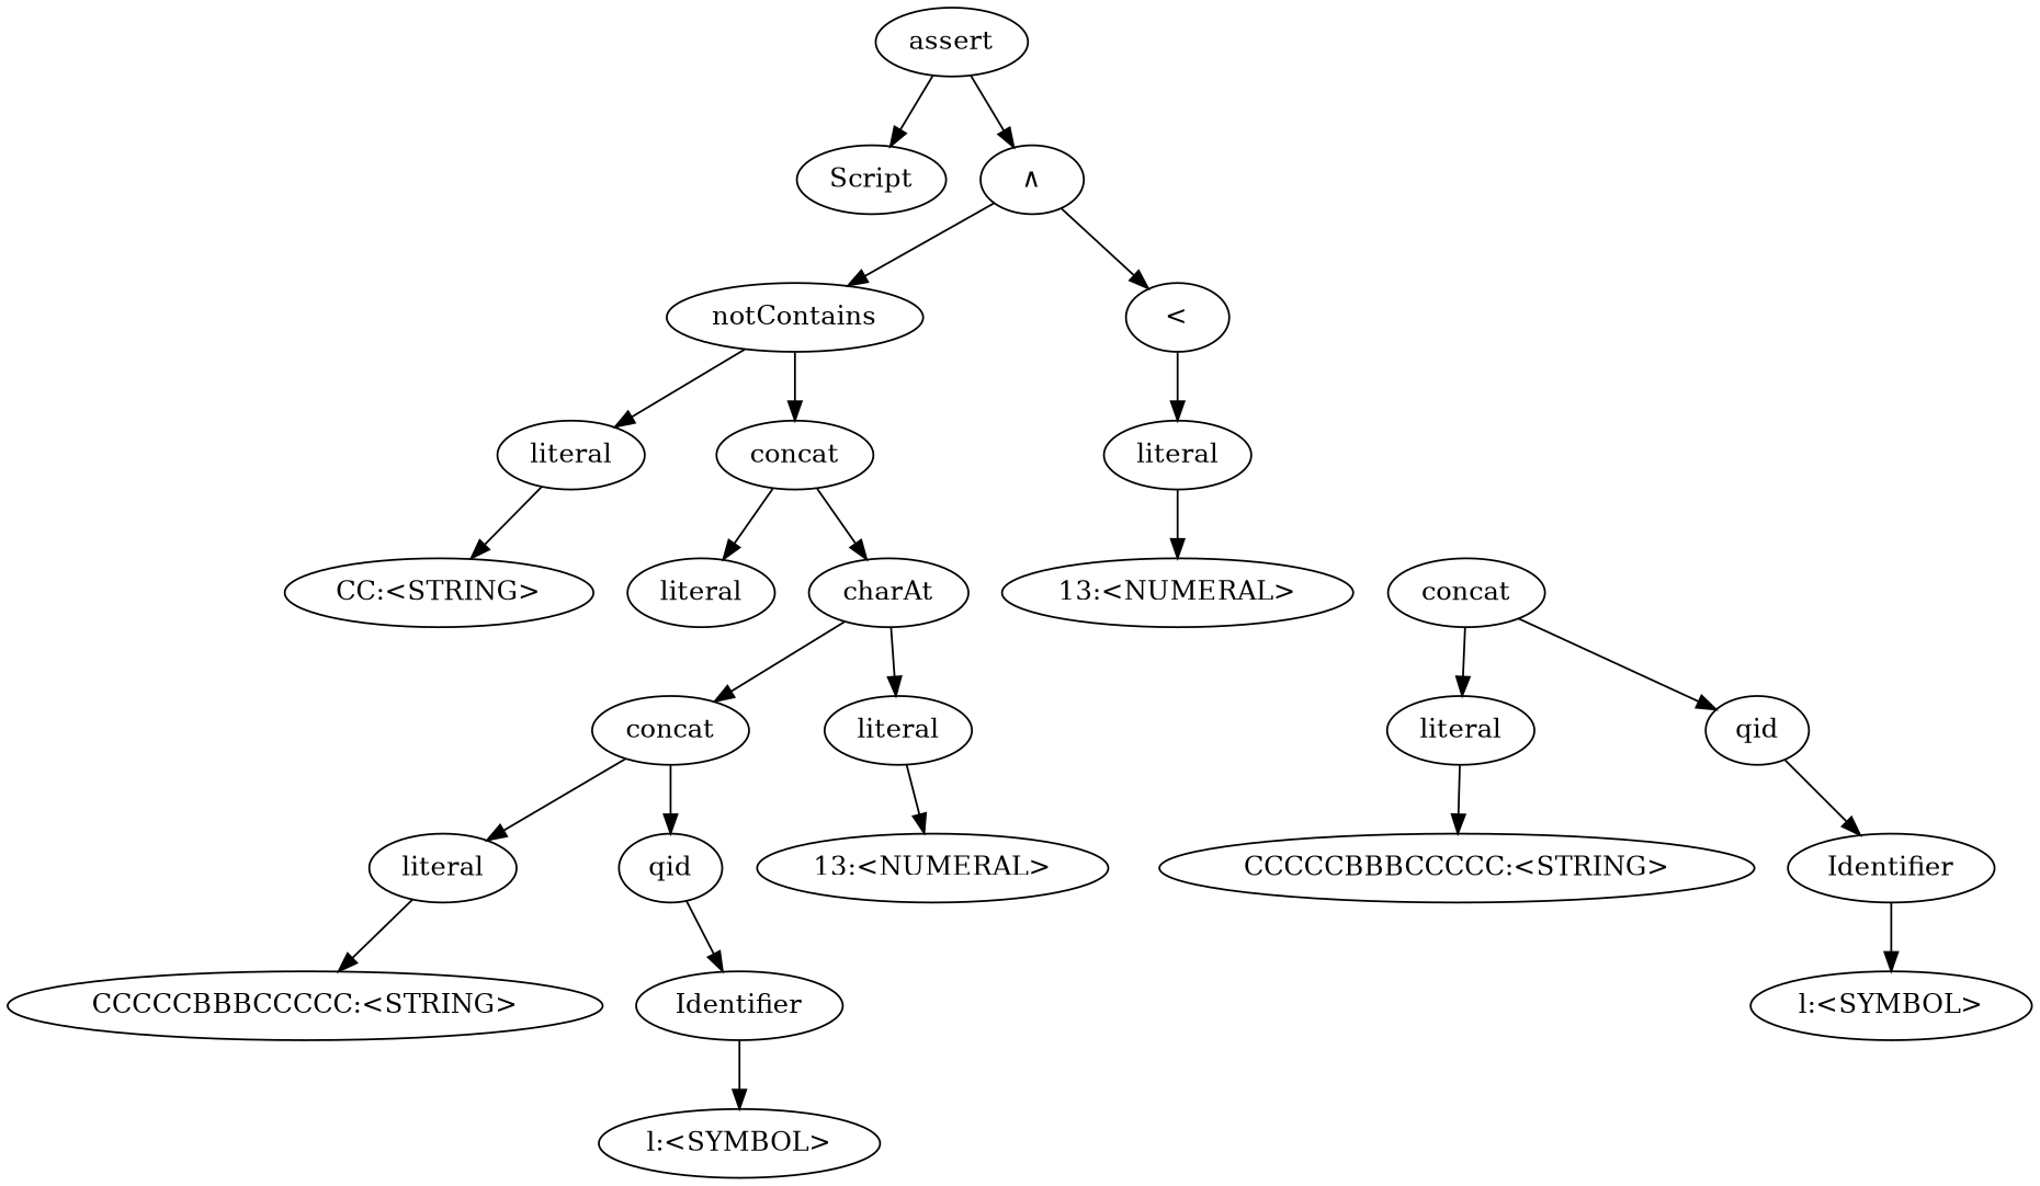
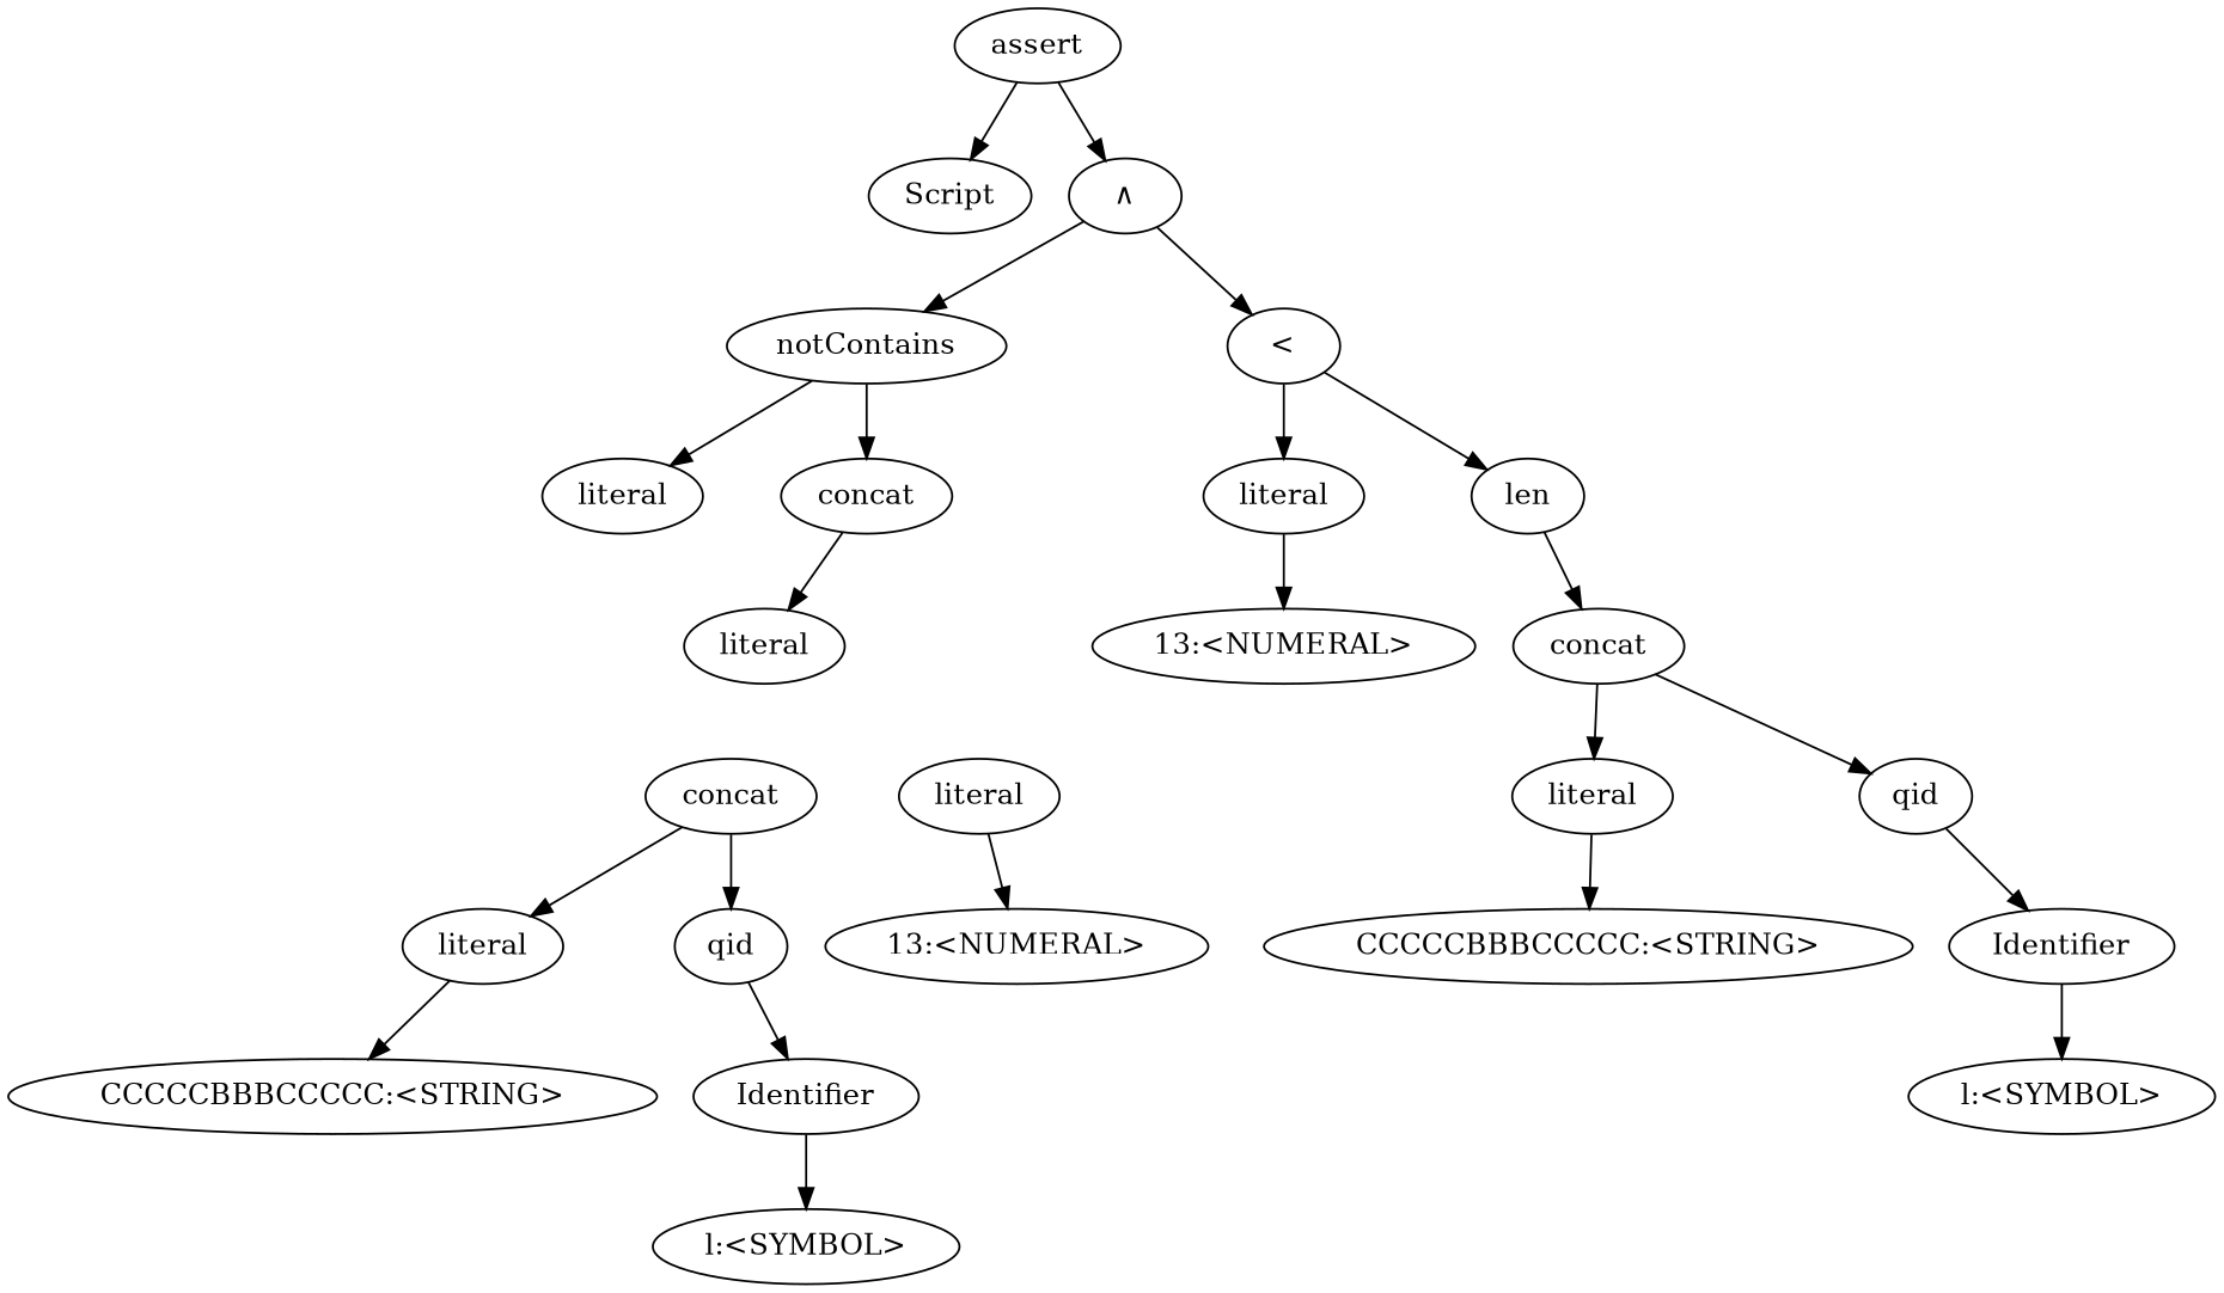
  digraph {
    n1 [label=Script]
    n2 [label=assert]
    n3 [label="&and;"]
    n4 [label=notContains]
    n5 [label="&lt;"]
    n6 [label=literal]
    n7 [label=concat]
    n8 [label=literal]
-   n10 [label="CC:<STRING>"]
+   n9 [label=len]
    n11 [label=literal]
-   n12 [label=charAt]
    n13 [label=concat]
    n14 [label=literal]
    n15 [label=literal]
    n16 [label=qid]
    n17 [label="13:<NUMERAL>"]
    n18 [label="CCCCCBBBCCCCC:<STRING>"]
    n19 [label=Identifier]
    n20 [label="l:<SYMBOL>"]
    n21 [label="13:<NUMERAL>"]
    n22 [label=concat]
    n23 [label=literal]
    n24 [label=qid]
    n25 [label="CCCCCBBBCCCCC:<STRING>"]
    n26 [label=Identifier]
    n27 [label="l:<SYMBOL>"]
    n2 -> n1
    n2 -> n3
    n3 -> n4
    n3 -> n5
    n4 -> n6
    n4 -> n7
    n5 -> n8
-   n6 -> n10
+   n5 -> n9
    n7 -> n11
-   n7 -> n12
    n8 -> n21
-   n12 -> n13
-   n12 -> n14
+   n9 -> n22
    n13 -> n15
    n13 -> n16
    n14 -> n17
    n15 -> n18
    n16 -> n19
    n19 -> n20
    n22 -> n23
    n22 -> n24
    n23 -> n25
    n24 -> n26
    n26 -> n27
  }
